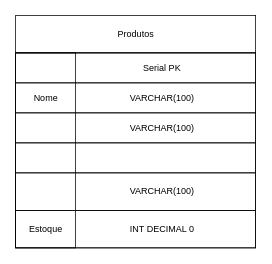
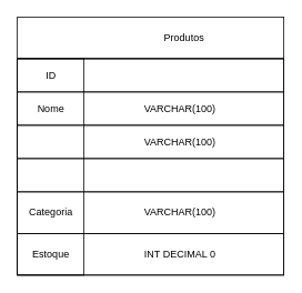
  <mxCell id="0" />
  <mxCell id="1" parent="0" />
  <mxCell id="2" value="" style="whiteSpace=wrap;html=1;rounded=0;" vertex="1" parent="1"><mxGeometry x="20" y="20" width="320" height="50" as="geometry" /></mxCell>
  <mxCell id="3" value="" style="whiteSpace=wrap;html=1;fillColor=none;rounded=0;" vertex="1" parent="1"><mxGeometry x="20" y="70" width="320" height="260" as="geometry" /></mxCell>
  <mxCell id="4" value="" style="whiteSpace=wrap;html=1;fillColor=none;" vertex="1" parent="1"><mxGeometry x="20" y="70" width="80" height="260" as="geometry" /></mxCell>
  <mxCell id="5" value="" style="whiteSpace=wrap;html=1;fillColor=none;" vertex="1" parent="1"><mxGeometry x="20" y="70" width="320" height="40" as="geometry" /></mxCell>
  <mxCell id="6" value="" style="whiteSpace=wrap;html=1;fillColor=none;" vertex="1" parent="1"><mxGeometry x="20" y="110" width="320" height="40" as="geometry" /></mxCell>
  <mxCell id="7" value="" style="whiteSpace=wrap;html=1;fillColor=none;" vertex="1" parent="1"><mxGeometry x="20" y="150" width="320" height="40" as="geometry" /></mxCell>
  <mxCell id="8" value="" style="whiteSpace=wrap;html=1;fillColor=none;" vertex="1" parent="1"><mxGeometry x="20" y="190" width="320" height="40" as="geometry" /></mxCell>
  <mxCell id="9" value="" style="whiteSpace=wrap;html=1;fillColor=none;" vertex="1" parent="1"><mxGeometry x="20" y="230" width="320" height="50" as="geometry" /></mxCell>
  <mxCell id="10" value="" style="whiteSpace=wrap;html=1;fillColor=none;" vertex="1" parent="1"><mxGeometry x="20" y="280" width="320" height="50" as="geometry" /></mxCell>
- <mxCell id="11" value="Produtos" style="text;html=1;align=center;verticalAlign=middle;resizable=0;points=[];autosize=1;strokeColor=none;fillColor=none;" vertex="1" parent="1"><mxGeometry x="145" y="30" width="70" height="30" as="geometry" /></mxCell>
+ <mxCell id="11" value="Produtos" style="text;html=1;align=center;verticalAlign=middle;resizable=0;points=[];autosize=1;strokeColor=none;fillColor=none;" vertex="1" parent="1"><mxGeometry x="185" y="30" width="70" height="30" as="geometry" /></mxCell>
+ <mxCell id="12" value="ID" style="text;html=1;align=center;verticalAlign=middle;resizable=0;points=[];autosize=1;strokeColor=none;fillColor=none;" vertex="1" parent="1"><mxGeometry x="40" y="75" width="40" height="30" as="geometry" /></mxCell>
  <mxCell id="13" value="Nome" style="text;html=1;align=center;verticalAlign=middle;resizable=0;points=[];autosize=1;strokeColor=none;fillColor=none;" vertex="1" parent="1"><mxGeometry x="30" y="115" width="60" height="30" as="geometry" /></mxCell>
+ <mxCell id="14" value="Categoria" style="text;html=1;align=center;verticalAlign=middle;resizable=0;points=[];autosize=1;strokeColor=none;fillColor=none;" vertex="1" parent="1"><mxGeometry x="20" y="240" width="80" height="30" as="geometry" /></mxCell>
  <mxCell id="15" value="Estoque" style="text;html=1;align=center;verticalAlign=middle;resizable=0;points=[];autosize=1;strokeColor=none;fillColor=none;" vertex="1" parent="1"><mxGeometry x="25" y="290" width="70" height="30" as="geometry" /></mxCell>
- <mxCell id="16" value="Serial PK" style="text;html=1;align=center;verticalAlign=middle;resizable=0;points=[];autosize=1;strokeColor=none;fillColor=none;" vertex="1" parent="1"><mxGeometry x="180" y="75" width="70" height="30" as="geometry" /></mxCell>
  <mxCell id="17" value="VARCHAR(100)" style="text;html=1;align=center;verticalAlign=middle;resizable=0;points=[];autosize=1;strokeColor=none;fillColor=none;" vertex="1" parent="1"><mxGeometry x="160" y="115" width="110" height="30" as="geometry" /></mxCell>
  <mxCell id="18" value="VARCHAR(100)" style="text;html=1;align=center;verticalAlign=middle;resizable=0;points=[];autosize=1;strokeColor=none;fillColor=none;" vertex="1" parent="1"><mxGeometry x="160" y="155" width="110" height="30" as="geometry" /></mxCell>
  <mxCell id="19" value="INT DECIMAL 0" style="text;html=1;align=center;verticalAlign=middle;resizable=0;points=[];autosize=1;strokeColor=none;fillColor=none;" vertex="1" parent="1"><mxGeometry x="160" y="290" width="110" height="30" as="geometry" /></mxCell>
  <mxCell id="20" value="VARCHAR(100)" style="text;html=1;align=center;verticalAlign=middle;resizable=0;points=[];autosize=1;strokeColor=none;fillColor=none;" vertex="1" parent="1"><mxGeometry x="160" y="240" width="110" height="30" as="geometry" /></mxCell>
